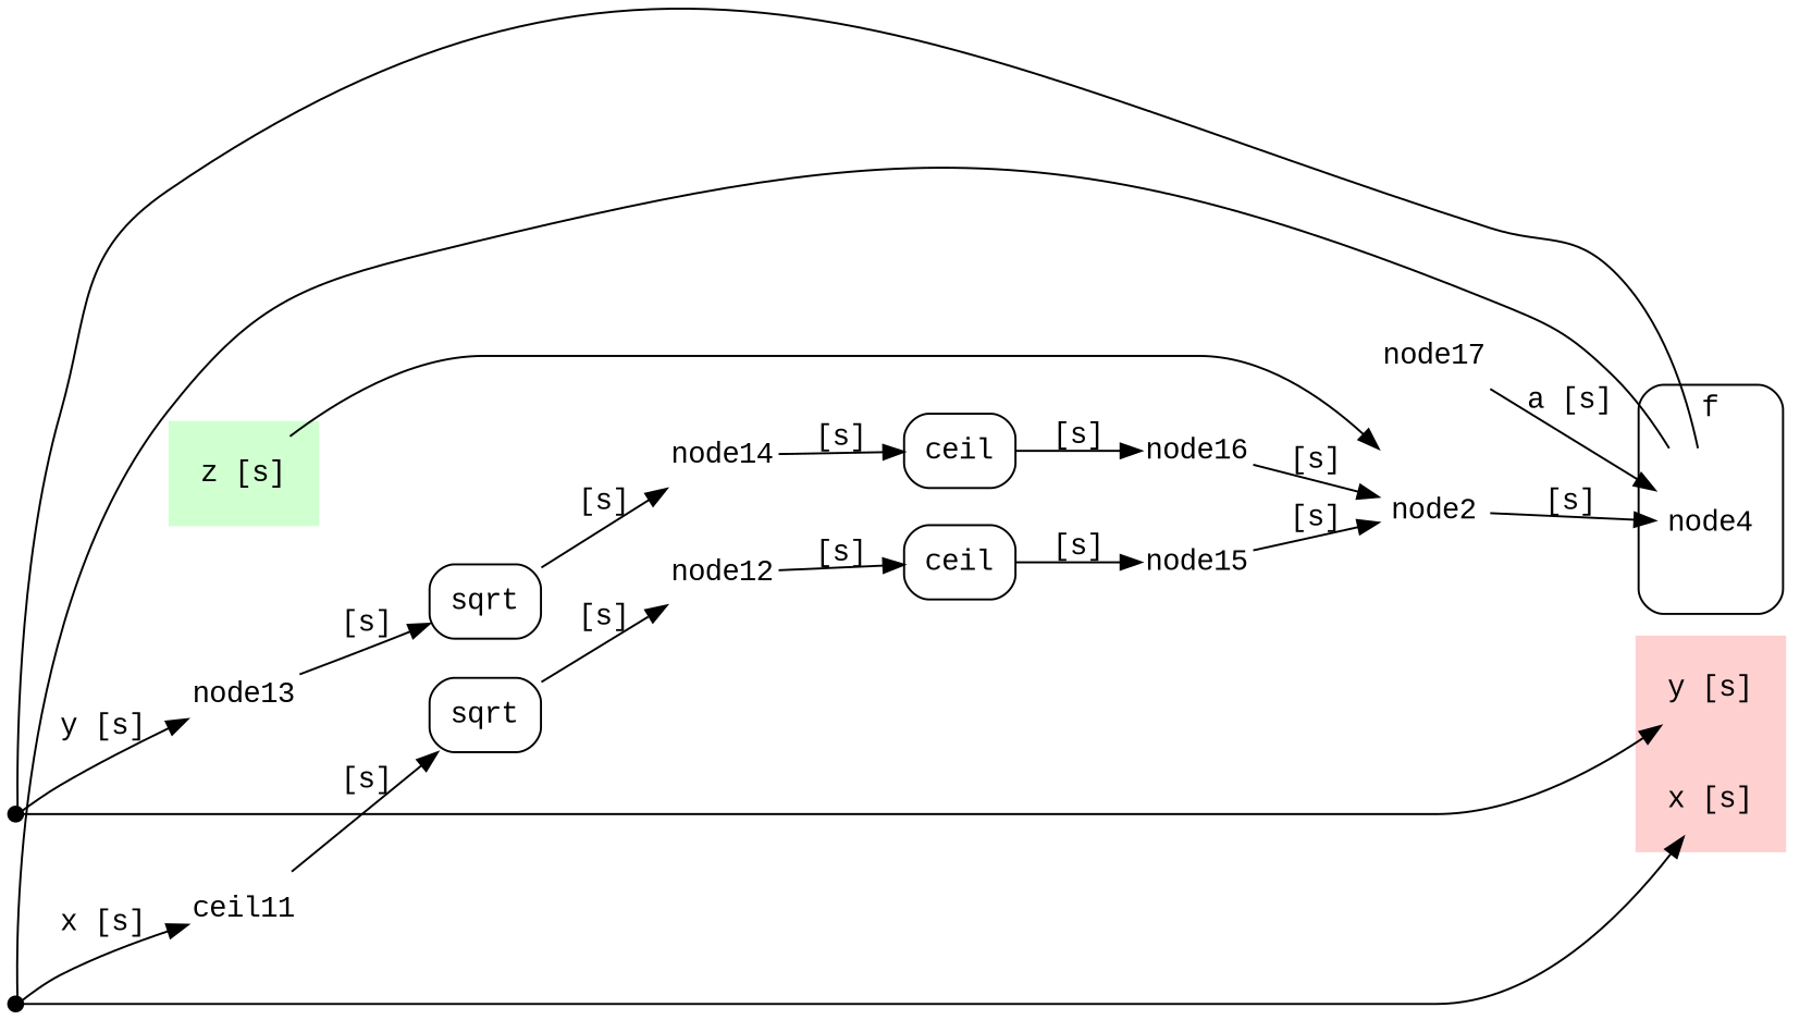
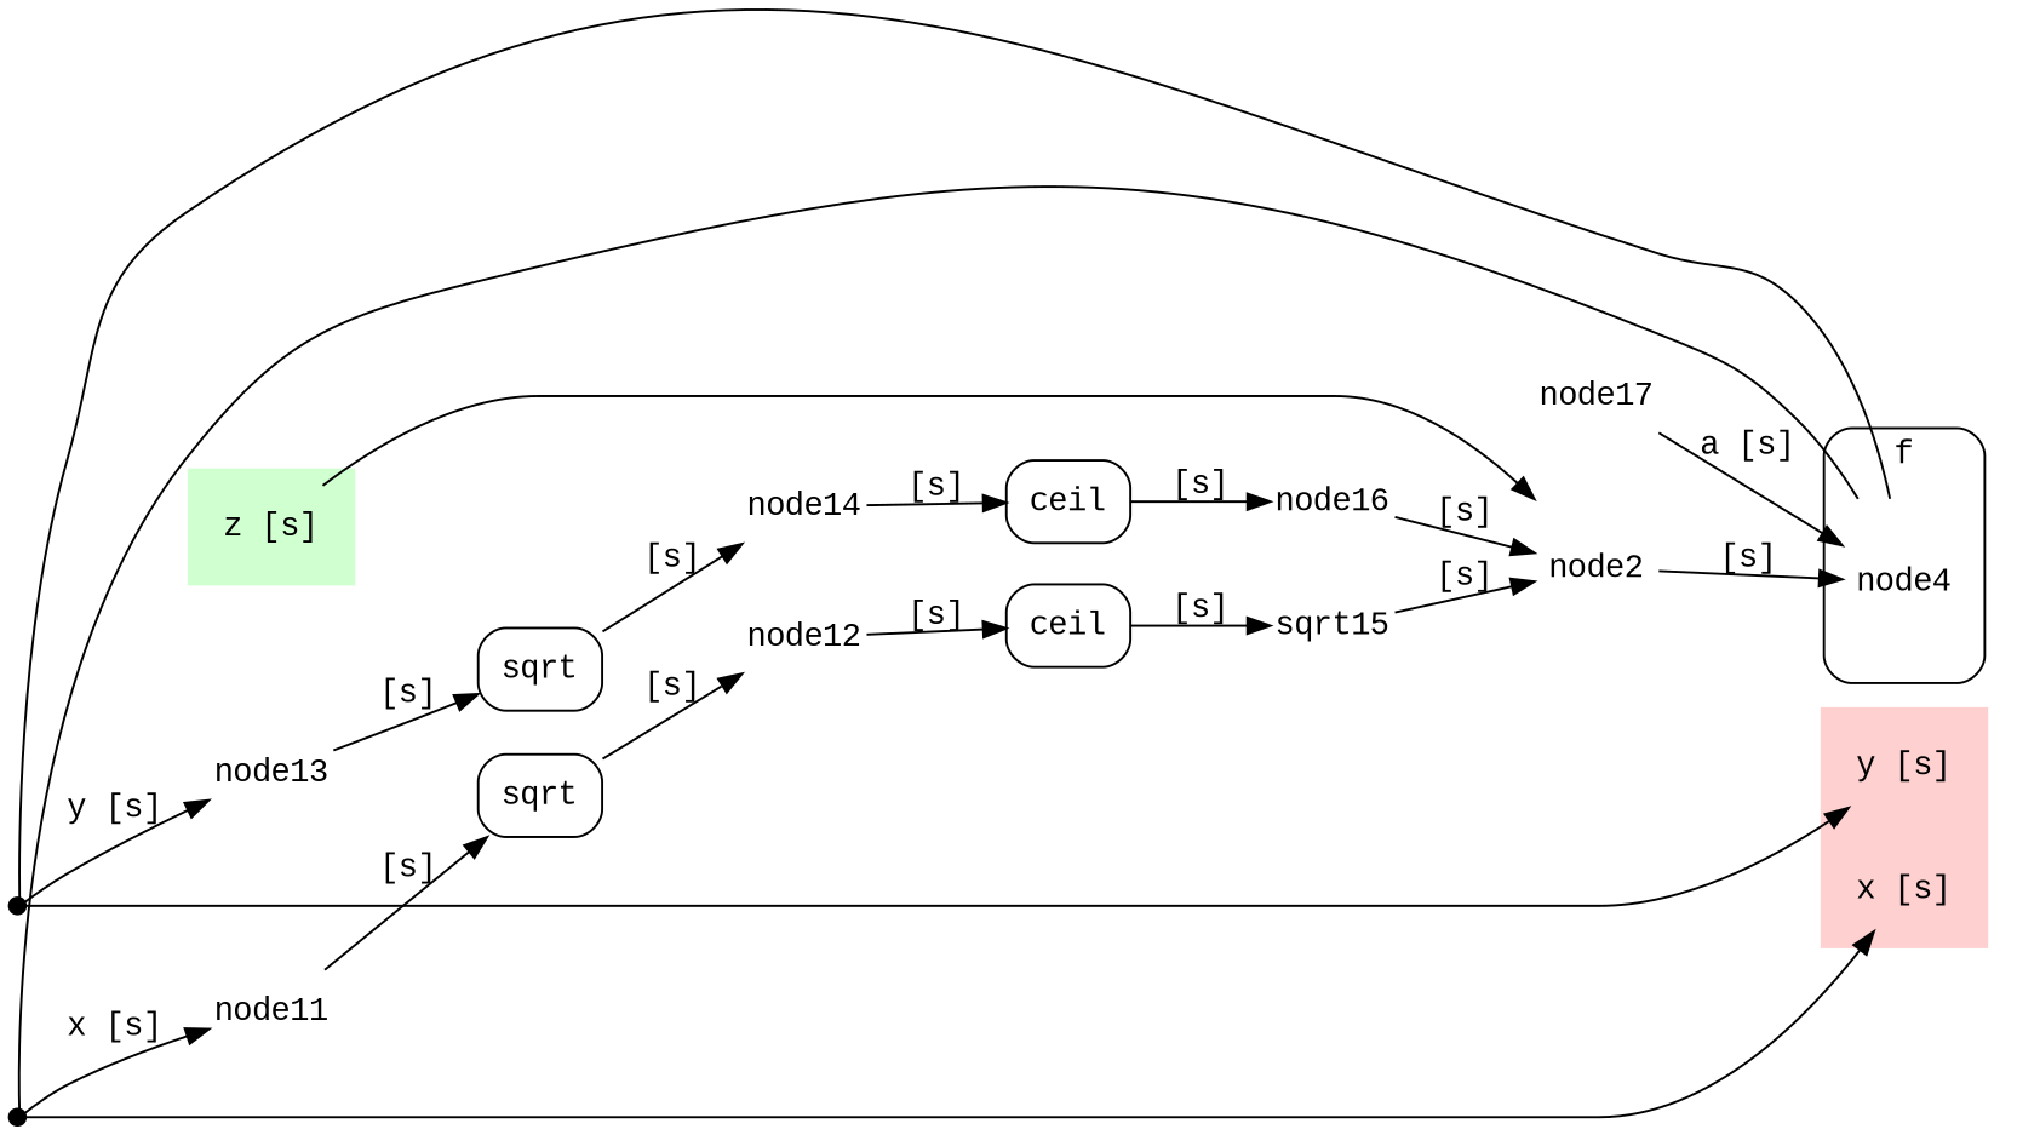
  digraph {
    fontname="Liberation Mono"
    rankdir=LR
    node [fontname="Liberation Mono" shape=plaintext]
    edge [fontname="Liberation Mono"]
    n1 [label="z [s]" shape=none]
    node4 [fixedsize=true height=1.0 shape=none]
    n3 [label="x [s]" shape=none]
    n4 [label="y [s]" shape=none]
    node2 [fixedsize=true height=1.0 shape=none]
    n6 [label=sqrt shape=box style=rounded]
    node12 [fixedsize=true]
    node17 [fixedsize=true]
    node5 [color=black fillcolor=black shape=point style=filled width=0.1]
    node6 [color=black fillcolor=black shape=point style=filled width=0.1]
    node14 [fixedsize=true]
    n12 [label=ceil shape=box style=rounded]
    node13 [fixedsize=true]
-   node11 [fixedsize=true label=ceil11]
+   node11 [fixedsize=true]
    n15 [label=sqrt shape=box style=rounded]
    n16 [label=ceil shape=box style=rounded]
-   node15 [fixedsize=true]
+   node15 [fixedsize=true label=sqrt15]
    node16 [fixedsize=true]
    subgraph cluster_1 {
      bgcolor="#d0FFd0"
      color=white
      shape=plaintext
      n1
    }
    subgraph cluster_2 {
      label=f
      shape=box
      style=rounded
      node4
    }
    subgraph cluster_3 {
      bgcolor="#FFd0d0"
      color=white
      shape=plaintext
      n3
      n4
    }
    n1 -> node2
    n1 -> n6 [style=invis]
    n1 -> node12 [style=invis]
    n1 -> node17 [style=invis]
    node4 -> node5 [constraint=false dir=none weight=0]
    node4 -> node6 [constraint=false dir=none weight=0]
    node2 -> node4 [label="[s]" weight=0.5]
    node2 -> n4 [style=invis]
    n6 -> n4 [style=invis]
    n6 -> node14 [label="[s]" weight=0]
    node12 -> n4 [style=invis]
    node12 -> n12 [label="[s]" weight=0]
    node17 -> node4 [label="a [s]" weight=0.5]
    node17 -> n4 [style=invis]
    node5 -> n4
    node5 -> node13 [label="y [s]" weight=0.5]
    node6 -> n3
    node6 -> node11 [label="x [s]" weight=0.5]
    node14 -> n16 [label="[s]" weight=0]
    n12 -> node15 [label="[s]" weight=0]
    node13 -> n6 [label="[s]" weight=0.5]
    node11 -> n15 [label="[s]" weight=0.5]
    n15 -> node12 [label="[s]" weight=0]
    n16 -> node16 [label="[s]" weight=0]
    node15 -> node2 [label="[s]" weight=0]
    node16 -> node2 [label="[s]" weight=0]
  }
